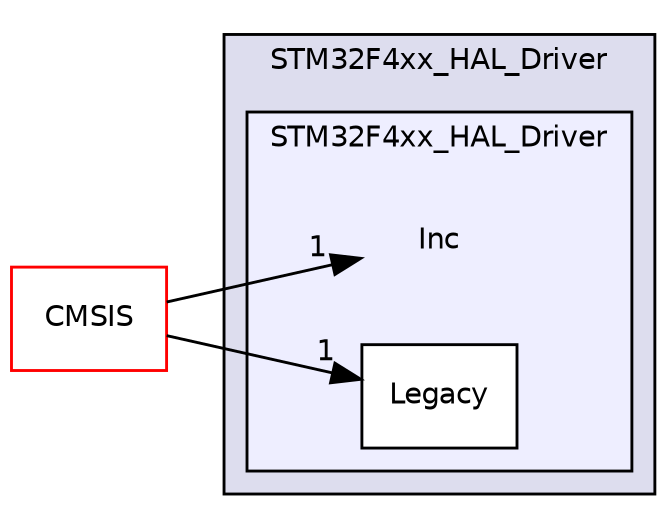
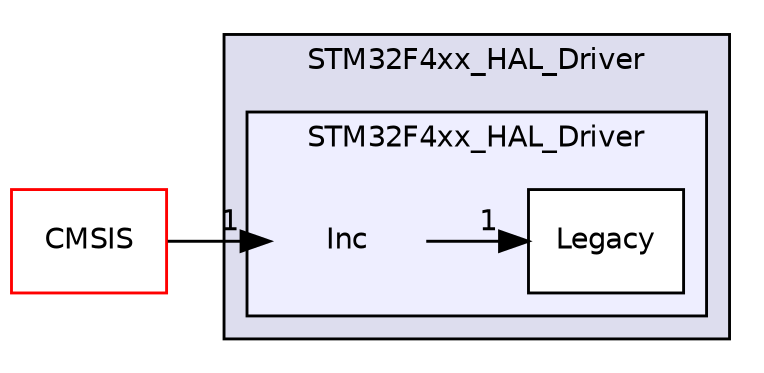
  digraph {
    compound=true
    rankdir=LR
    node [fontname=Helvetica fontsize=10 shape=box fillcolor=white style=filled]
    edge [headlabel=1 labeldistance=1.5 labelfontname=Helvetica labelfontsize=10]
    n1 [label=Inc shape=plaintext fillcolor="" style=""]
    n2 [color=black label=Legacy]
    n3 [color=red label=CMSIS]
    subgraph cluster_1 {
      bgcolor="#ddddee"
      fontname=Helvetica
      fontsize=10
      label=STM32F4xx_HAL_Driver
      pencolor=black
      subgraph cluster_2 {
        bgcolor="#eeeeff"
        fontname=Helvetica
        fontsize=10
        label=STM32F4xx_HAL_Driver
        pencolor=black
        n1
        n2
      }
    }
-   n3 -> n2
+   n1 -> n2
    n3 -> n1
  }
